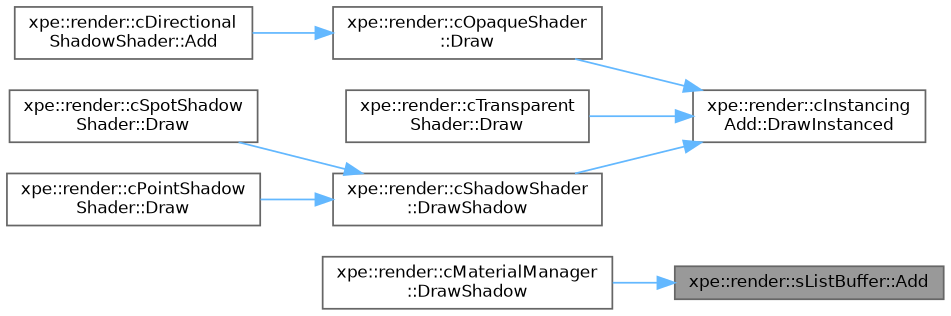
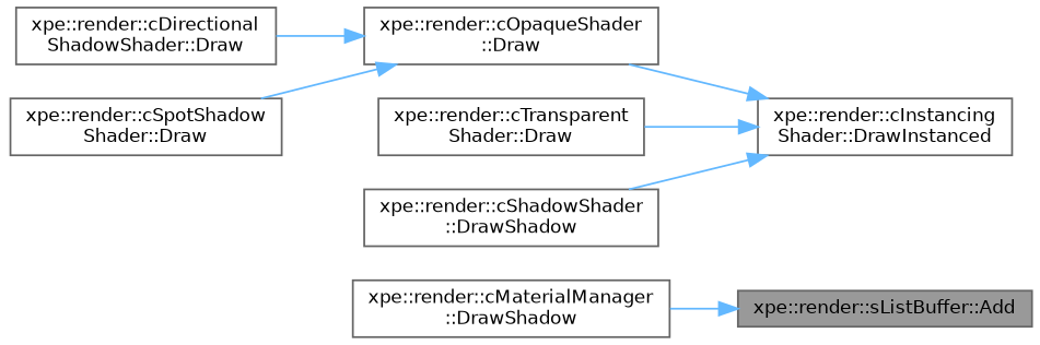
  digraph {
    rankdir=RL
    node [color=grey40 fillcolor=white fontname=Helvetica fontsize=10 shape=box style=filled]
    edge [color=steelblue1 dir=back fontname=Helvetica fontsize=10 labelfontname=Helvetica labelfontsize=10 style=solid]
    n1 [color=gray40 fillcolor=grey60 fontcolor=black height=0.2 label="xpe::render::sListBuffer::Add" width=0.4]
    n2 [height=0.2 label="xpe::render::cMaterialManager\l::DrawShadow" width=0.4]
-   n3 [height=0.2 label="xpe::render::cInstancing\lAdd::DrawInstanced" width=0.4]
+   n3 [height=0.2 label="xpe::render::cInstancing\lShader::DrawInstanced" width=0.4]
    n4 [height=0.2 label="xpe::render::cOpaqueShader\l::Draw" width=0.4]
    n5 [height=0.2 label="xpe::render::cTransparent\lShader::Draw" width=0.4]
    n6 [height=0.2 label="xpe::render::cShadowShader\l::DrawShadow" width=0.4]
-   n7 [height=0.2 label="xpe::render::cDirectional\lShadowShader::Add" width=0.4]
-   n8 [height=0.2 label="xpe::render::cPointShadow\lShader::Draw" width=0.4]
+   n7 [height=0.2 label="xpe::render::cDirectional\lShadowShader::Draw" width=0.4]
    n9 [height=0.2 label="xpe::render::cSpotShadow\lShader::Draw" width=0.4]
    n1 -> n2
    n3 -> n4
    n3 -> n5
    n3 -> n6
    n4 -> n7
-   n6 -> n8
-   n6 -> n9
+   n4 -> n9
  }
